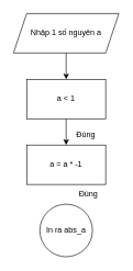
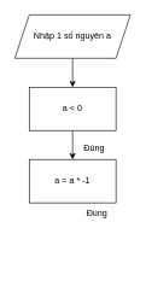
  <mxCell id="0" />
  <mxCell id="1" parent="0" />
  <mxCell id="2" value="" style="edgeStyle=orthogonalEdgeStyle;rounded=0;orthogonalLoop=1;jettySize=auto;html=1;" edge="1" parent="1" source="3"><mxGeometry relative="1" as="geometry"><mxPoint x="100" y="120" as="targetPoint" /></mxGeometry></mxCell>
  <mxCell id="3" value="Nhập 1 số nguyên a" style="shape=parallelogram;perimeter=parallelogramPerimeter;whiteSpace=wrap;html=1;fixedSize=1;" vertex="1" parent="1"><mxGeometry x="20" y="20" width="160" height="60" as="geometry" /></mxCell>
  <mxCell id="4" value="" style="edgeStyle=orthogonalEdgeStyle;rounded=0;orthogonalLoop=1;jettySize=auto;html=1;" edge="1" parent="1" source="5"><mxGeometry relative="1" as="geometry"><mxPoint x="100" y="220" as="targetPoint" /></mxGeometry></mxCell>
- <mxCell id="5" value="a &amp;lt; 1" style="rounded=0;whiteSpace=wrap;html=1;" vertex="1" parent="1"><mxGeometry x="40" y="120" width="120" height="60" as="geometry" /></mxCell>
+ <mxCell id="5" value="a &amp;lt; 0" style="rounded=0;whiteSpace=wrap;html=1;" vertex="1" parent="1"><mxGeometry x="40" y="120" width="120" height="60" as="geometry" /></mxCell>
  <mxCell id="6" value="a = a * -1" style="rounded=0;whiteSpace=wrap;html=1;" vertex="1" parent="1"><mxGeometry x="40" y="220" width="120" height="60" as="geometry" /></mxCell>
- <mxCell id="7" value="In ra abs_a" style="ellipse;whiteSpace=wrap;html=1;rounded=0;" vertex="1" parent="1"><mxGeometry x="60" y="310" width="80" height="80" as="geometry" /></mxCell>
  <mxCell id="8" value="Đúng" style="text;html=1;strokeColor=none;fillColor=none;align=center;verticalAlign=middle;whiteSpace=wrap;rounded=0;" vertex="1" parent="1"><mxGeometry x="100" y="190" width="60" height="30" as="geometry" /></mxCell>
  <mxCell id="9" value="Đúng" style="text;html=1;strokeColor=none;fillColor=none;align=center;verticalAlign=middle;whiteSpace=wrap;rounded=0;" vertex="1" parent="1"><mxGeometry x="104" y="280" width="60" height="30" as="geometry" /></mxCell>
